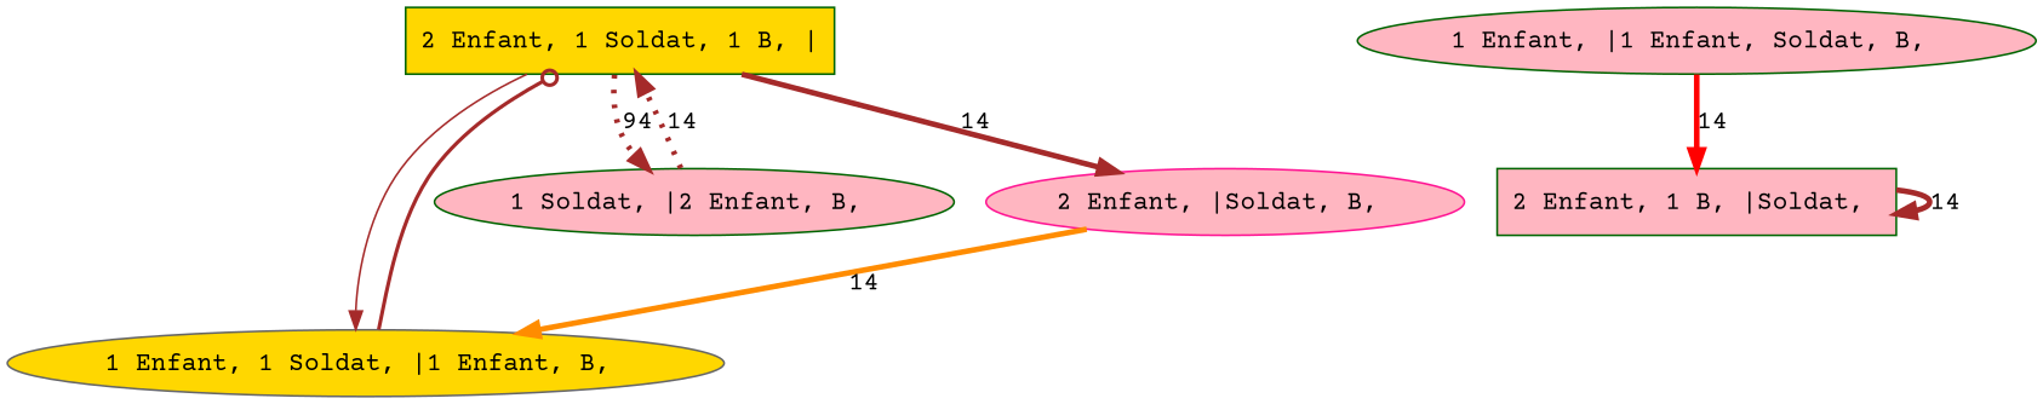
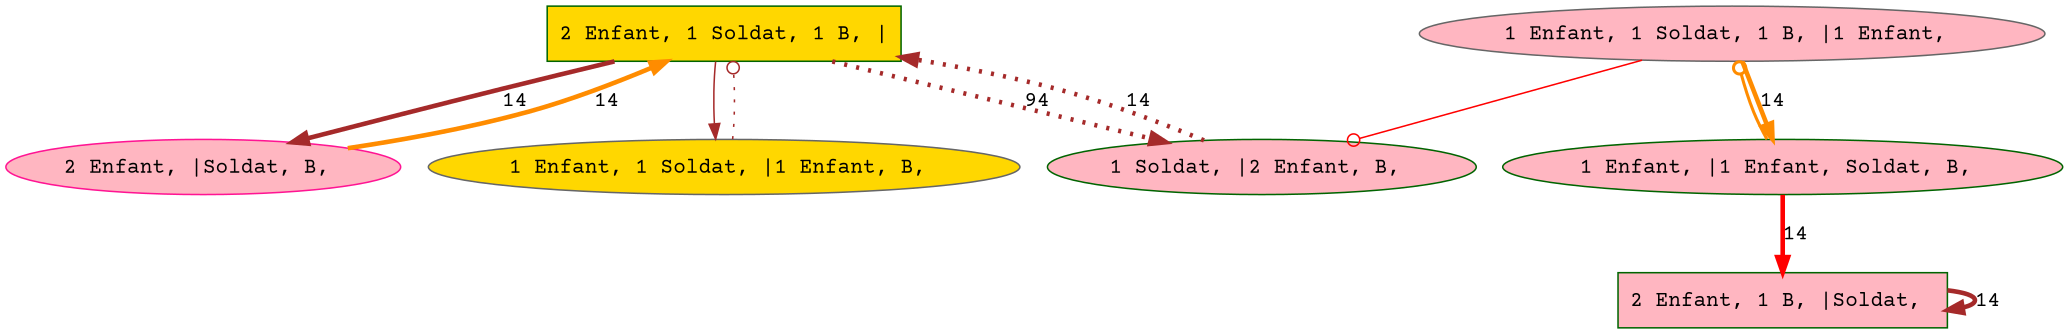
  digraph {
    fontname="Courier Prime"
    node [color=darkgreen fillcolor=lightpink fontname="Courier Prime" style=filled]
    edge [arrowhead=normal color=brown fontname="Courier Prime" style=solid penwidth=3]
    n1 [fillcolor=gold label="2 Enfant, 1 Soldat, 1 B, |" shape=box]
    "1 Enfant, 1 Soldat, |1 Enfant, B, " [color=gray40 fillcolor=gold]
    "1 Soldat, |2 Enfant, B, "
    "2 Enfant, |Soldat, B, " [color=deeppink]
    n5 [label="2 Enfant, 1 B, |Soldat, " shape=box]
+   "1 Enfant, 1 Soldat, 1 B, |1 Enfant, " [color=gray40]
    "1 Enfant, |1 Enfant, Soldat, B, "
    n1 -> "1 Enfant, 1 Soldat, |1 Enfant, B, " [penwidth=""]
    n1 -> "1 Soldat, |2 Enfant, B, " [label=94 style=dotted]
    n1 -> "2 Enfant, |Soldat, B, " [label=14]
-   "1 Enfant, 1 Soldat, |1 Enfant, B, " -> n1 [arrowhead=odot style=bold penwidth=""]
+   "1 Enfant, 1 Soldat, |1 Enfant, B, " -> n1 [arrowhead=odot style=dotted penwidth=""]
    "1 Soldat, |2 Enfant, B, " -> n1 [label=14 style=dotted]
-   "2 Enfant, |Soldat, B, " -> "1 Enfant, 1 Soldat, |1 Enfant, B, " [color=darkorange label=14 style=bold]
+   "2 Enfant, |Soldat, B, " -> n1 [color=darkorange label=14 style=bold]
    n5 -> n5 [label=14 style=bold]
+   "1 Enfant, 1 Soldat, 1 B, |1 Enfant, " -> "1 Soldat, |2 Enfant, B, " [arrowhead=odot color=red penwidth=""]
+   "1 Enfant, 1 Soldat, 1 B, |1 Enfant, " -> "1 Enfant, |1 Enfant, Soldat, B, " [color=darkorange label=14 style=bold]
    "1 Enfant, |1 Enfant, Soldat, B, " -> n5 [color=red label=14]
+   "1 Enfant, |1 Enfant, Soldat, B, " -> "1 Enfant, 1 Soldat, 1 B, |1 Enfant, " [arrowhead=odot color=darkorange style=bold penwidth=""]
  }
